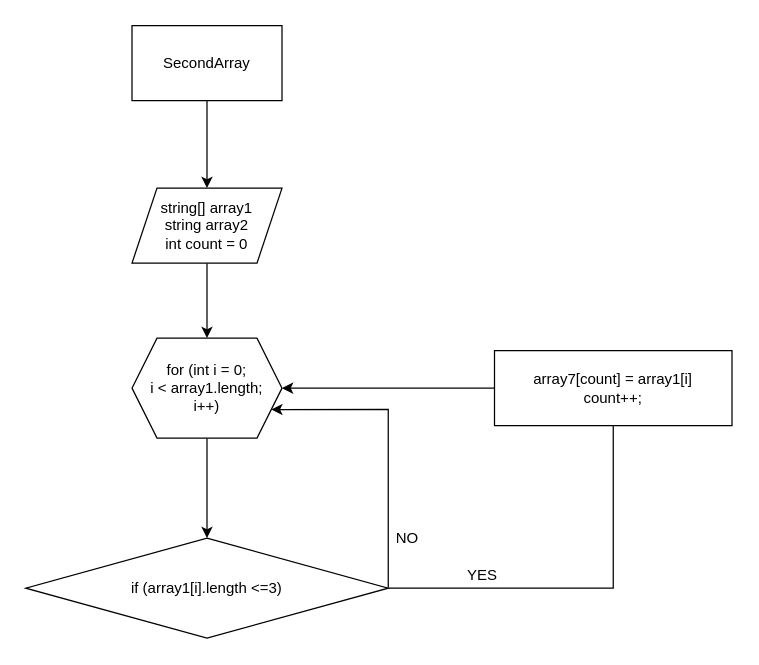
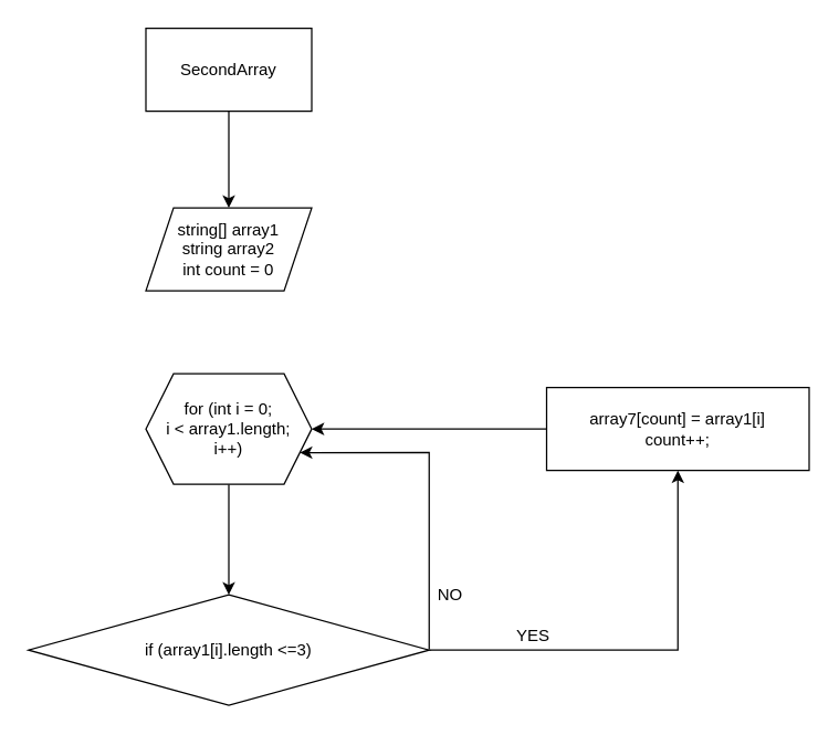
  <mxCell id="0" />
  <mxCell id="1" parent="0" />
  <mxCell id="2" style="edgeStyle=orthogonalEdgeStyle;rounded=0;orthogonalLoop=1;jettySize=auto;html=1;exitX=0.5;exitY=1;exitDx=0;exitDy=0;entryX=0.5;entryY=0;entryDx=0;entryDy=0;" edge="1" parent="1" source="3" target="5"><mxGeometry relative="1" as="geometry" /></mxCell>
  <mxCell id="3" value="SecondArray" style="whiteSpace=wrap;html=1;rounded=0;" vertex="1" parent="1"><mxGeometry x="105" y="20" width="120" height="60" as="geometry" /></mxCell>
- <mxCell id="4" value="" style="edgeStyle=orthogonalEdgeStyle;rounded=0;orthogonalLoop=1;jettySize=auto;html=1;" edge="1" parent="1" source="5" target="7"><mxGeometry relative="1" as="geometry" /></mxCell>
  <mxCell id="5" value="string[] array1&lt;br&gt;string array2&lt;br&gt;int count = 0" style="shape=parallelogram;perimeter=parallelogramPerimeter;whiteSpace=wrap;html=1;fixedSize=1;" vertex="1" parent="1"><mxGeometry x="105" y="150" width="120" height="60" as="geometry" /></mxCell>
  <mxCell id="6" value="" style="edgeStyle=orthogonalEdgeStyle;rounded=0;orthogonalLoop=1;jettySize=auto;html=1;" edge="1" parent="1" source="7" target="9"><mxGeometry relative="1" as="geometry" /></mxCell>
  <mxCell id="7" value="for (int i = 0;&lt;br&gt;i &amp;lt; array1.length;&lt;br&gt;i++)" style="shape=hexagon;perimeter=hexagonPerimeter2;whiteSpace=wrap;html=1;fixedSize=1;" vertex="1" parent="1"><mxGeometry x="105" y="270" width="120" height="80" as="geometry" /></mxCell>
- <mxCell id="8" style="edgeStyle=orthogonalEdgeStyle;rounded=0;orthogonalLoop=1;jettySize=auto;html=1;exitX=1;exitY=0.5;exitDx=0;exitDy=0;entryX=0.5;entryY=1;entryDx=0;entryDy=0;endArrow=none;" edge="1" parent="1" source="9" target="11"><mxGeometry relative="1" as="geometry" /></mxCell>
+ <mxCell id="8" style="edgeStyle=orthogonalEdgeStyle;rounded=0;orthogonalLoop=1;jettySize=auto;html=1;exitX=1;exitY=0.5;exitDx=0;exitDy=0;entryX=0.5;entryY=1;entryDx=0;entryDy=0;" edge="1" parent="1" source="9" target="11"><mxGeometry relative="1" as="geometry" /></mxCell>
  <mxCell id="9" value="if (array1[i].length &amp;lt;=3)" style="rhombus;whiteSpace=wrap;html=1;" vertex="1" parent="1"><mxGeometry x="20" y="430" width="290" height="80" as="geometry" /></mxCell>
  <mxCell id="10" style="edgeStyle=orthogonalEdgeStyle;rounded=0;orthogonalLoop=1;jettySize=auto;html=1;entryX=1;entryY=0.5;entryDx=0;entryDy=0;" edge="1" parent="1" source="11" target="7"><mxGeometry relative="1" as="geometry" /></mxCell>
  <mxCell id="11" value="array7[count] = array1[i]&lt;br&gt;count++;" style="rounded=0;whiteSpace=wrap;html=1;" vertex="1" parent="1"><mxGeometry x="395" y="280" width="190" height="60" as="geometry" /></mxCell>
  <mxCell id="12" value="" style="endArrow=classic;html=1;rounded=0;entryX=1;entryY=0.75;entryDx=0;entryDy=0;" edge="1" parent="1" target="7"><mxGeometry width="50" height="50" relative="1" as="geometry"><mxPoint x="310" y="469.5" as="sourcePoint" /><mxPoint x="390" y="469.5" as="targetPoint" /><Array as="points"><mxPoint x="310" y="327" /></Array></mxGeometry></mxCell>
  <mxCell id="13" value="NO" style="text;html=1;align=center;verticalAlign=middle;resizable=0;points=[];autosize=1;strokeColor=none;fillColor=none;" vertex="1" parent="1"><mxGeometry x="305" y="415" width="40" height="30" as="geometry" /></mxCell>
  <mxCell id="14" value="YES" style="text;html=1;align=center;verticalAlign=middle;resizable=0;points=[];autosize=1;strokeColor=none;fillColor=none;" vertex="1" parent="1"><mxGeometry x="360" y="445" width="50" height="30" as="geometry" /></mxCell>
